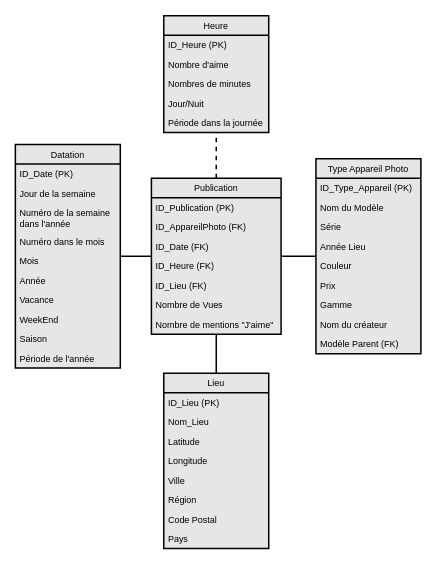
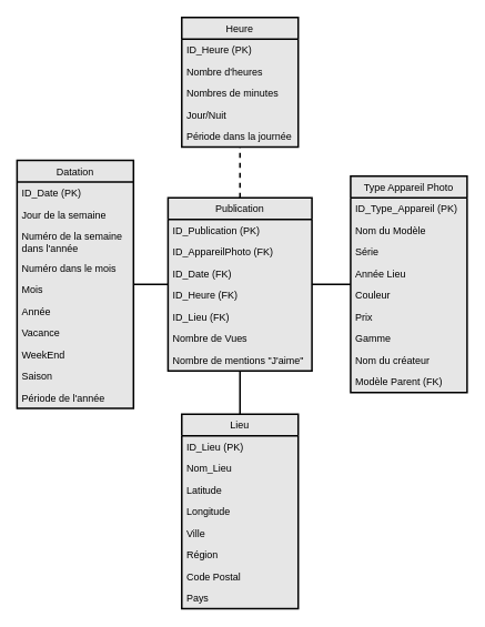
  <mxCell id="0" />
  <mxCell id="1" parent="0" />
  <mxCell id="2" style="edgeStyle=none;html=1;fontColor=#000000;strokeColor=#000000;endArrow=none;endFill=0;endSize=10;startSize=10;strokeWidth=2;" edge="1" parent="1" source="6" target="24"><mxGeometry relative="1" as="geometry" /></mxCell>
  <mxCell id="3" style="edgeStyle=none;html=1;strokeColor=#000000;strokeWidth=2;fontColor=#000000;endArrow=none;endFill=0;startSize=10;endSize=10;" edge="1" parent="1" source="6" target="41"><mxGeometry relative="1" as="geometry" /></mxCell>
  <mxCell id="4" style="edgeStyle=none;html=1;strokeColor=#000000;strokeWidth=2;fontColor=#000000;endArrow=none;endFill=0;startSize=10;endSize=10;dashed=1;" edge="1" parent="1" source="6" target="35"><mxGeometry relative="1" as="geometry" /></mxCell>
  <mxCell id="5" style="edgeStyle=none;html=1;strokeColor=#000000;strokeWidth=2;fontColor=#000000;endArrow=none;endFill=0;startSize=10;endSize=10;" edge="1" parent="1" source="6" target="14"><mxGeometry relative="1" as="geometry" /></mxCell>
  <mxCell id="6" value="Publication" style="swimlane;fontStyle=0;childLayout=stackLayout;horizontal=1;startSize=26;fillColor=#E6E6E6;horizontalStack=0;resizeParent=1;resizeParentMax=0;resizeLast=0;collapsible=1;marginBottom=0;strokeColor=#000000;fontColor=#000000;strokeWidth=2;swimlaneFillColor=#E6E6E6;" vertex="1" parent="1"><mxGeometry x="201.5" y="237" width="173" height="208" as="geometry" /></mxCell>
  <mxCell id="7" value="ID_Publication (PK)" style="text;strokeColor=none;fillColor=none;align=left;verticalAlign=top;spacingLeft=4;spacingRight=4;overflow=hidden;rotatable=0;points=[[0,0.5],[1,0.5]];portConstraint=eastwest;fontColor=#000000;" vertex="1" parent="6"><mxGeometry y="26" width="173" height="26" as="geometry" /></mxCell>
  <mxCell id="8" value="ID_AppareilPhoto (FK)" style="text;strokeColor=none;fillColor=none;align=left;verticalAlign=top;spacingLeft=4;spacingRight=4;overflow=hidden;rotatable=0;points=[[0,0.5],[1,0.5]];portConstraint=eastwest;fontColor=#000000;" vertex="1" parent="6"><mxGeometry y="52" width="173" height="26" as="geometry" /></mxCell>
  <mxCell id="9" value="ID_Date (FK)" style="text;strokeColor=none;fillColor=none;align=left;verticalAlign=top;spacingLeft=4;spacingRight=4;overflow=hidden;rotatable=0;points=[[0,0.5],[1,0.5]];portConstraint=eastwest;fontColor=#000000;" vertex="1" parent="6"><mxGeometry y="78" width="173" height="26" as="geometry" /></mxCell>
  <mxCell id="10" value="ID_Heure (FK)" style="text;strokeColor=none;fillColor=none;align=left;verticalAlign=top;spacingLeft=4;spacingRight=4;overflow=hidden;rotatable=0;points=[[0,0.5],[1,0.5]];portConstraint=eastwest;fontColor=#000000;" vertex="1" parent="6"><mxGeometry y="104" width="173" height="26" as="geometry" /></mxCell>
  <mxCell id="11" value="ID_Lieu (FK)" style="text;strokeColor=none;fillColor=none;align=left;verticalAlign=top;spacingLeft=4;spacingRight=4;overflow=hidden;rotatable=0;points=[[0,0.5],[1,0.5]];portConstraint=eastwest;fontColor=#000000;" vertex="1" parent="6"><mxGeometry y="130" width="173" height="26" as="geometry" /></mxCell>
  <mxCell id="12" value="Nombre de Vues" style="text;strokeColor=none;fillColor=none;align=left;verticalAlign=top;spacingLeft=4;spacingRight=4;overflow=hidden;rotatable=0;points=[[0,0.5],[1,0.5]];portConstraint=eastwest;fontColor=#000000;" vertex="1" parent="6"><mxGeometry y="156" width="173" height="26" as="geometry" /></mxCell>
  <mxCell id="13" value="Nombre de mentions &quot;J'aime&quot;" style="text;strokeColor=none;fillColor=none;align=left;verticalAlign=top;spacingLeft=4;spacingRight=4;overflow=hidden;rotatable=0;points=[[0,0.5],[1,0.5]];portConstraint=eastwest;fontColor=#000000;" vertex="1" parent="6"><mxGeometry y="182" width="173" height="26" as="geometry" /></mxCell>
  <mxCell id="14" value="Type Appareil Photo" style="swimlane;fontStyle=0;childLayout=stackLayout;horizontal=1;startSize=26;fillColor=#E6E6E6;horizontalStack=0;resizeParent=1;resizeParentMax=0;resizeLast=0;collapsible=1;marginBottom=0;strokeColor=#000000;fontColor=#000000;strokeWidth=2;swimlaneFillColor=#E6E6E6;" vertex="1" parent="1"><mxGeometry x="421" y="211" width="140" height="260" as="geometry" /></mxCell>
  <mxCell id="15" value="ID_Type_Appareil (PK)" style="text;strokeColor=none;fillColor=none;align=left;verticalAlign=top;spacingLeft=4;spacingRight=4;overflow=hidden;rotatable=0;points=[[0,0.5],[1,0.5]];portConstraint=eastwest;fontColor=#000000;" vertex="1" parent="14"><mxGeometry y="26" width="140" height="26" as="geometry" /></mxCell>
  <mxCell id="16" value="Nom du Modèle" style="text;strokeColor=none;fillColor=none;align=left;verticalAlign=top;spacingLeft=4;spacingRight=4;overflow=hidden;rotatable=0;points=[[0,0.5],[1,0.5]];portConstraint=eastwest;fontColor=#000000;" vertex="1" parent="14"><mxGeometry y="52" width="140" height="26" as="geometry" /></mxCell>
  <mxCell id="17" value="Série" style="text;strokeColor=none;fillColor=none;align=left;verticalAlign=top;spacingLeft=4;spacingRight=4;overflow=hidden;rotatable=0;points=[[0,0.5],[1,0.5]];portConstraint=eastwest;fontColor=#000000;" vertex="1" parent="14"><mxGeometry y="78" width="140" height="26" as="geometry" /></mxCell>
  <mxCell id="18" value="Année Lieu" style="text;strokeColor=none;fillColor=none;align=left;verticalAlign=top;spacingLeft=4;spacingRight=4;overflow=hidden;rotatable=0;points=[[0,0.5],[1,0.5]];portConstraint=eastwest;fontColor=#000000;" vertex="1" parent="14"><mxGeometry y="104" width="140" height="26" as="geometry" /></mxCell>
  <mxCell id="19" value="Couleur" style="text;strokeColor=none;fillColor=none;align=left;verticalAlign=top;spacingLeft=4;spacingRight=4;overflow=hidden;rotatable=0;points=[[0,0.5],[1,0.5]];portConstraint=eastwest;fontColor=#000000;" vertex="1" parent="14"><mxGeometry y="130" width="140" height="26" as="geometry" /></mxCell>
  <mxCell id="20" value="Prix" style="text;strokeColor=none;fillColor=none;align=left;verticalAlign=top;spacingLeft=4;spacingRight=4;overflow=hidden;rotatable=0;points=[[0,0.5],[1,0.5]];portConstraint=eastwest;fontColor=#000000;" vertex="1" parent="14"><mxGeometry y="156" width="140" height="26" as="geometry" /></mxCell>
  <mxCell id="21" value="Gamme" style="text;strokeColor=none;fillColor=none;align=left;verticalAlign=top;spacingLeft=4;spacingRight=4;overflow=hidden;rotatable=0;points=[[0,0.5],[1,0.5]];portConstraint=eastwest;fontColor=#000000;" vertex="1" parent="14"><mxGeometry y="182" width="140" height="26" as="geometry" /></mxCell>
  <mxCell id="22" value="Nom du créateur" style="text;strokeColor=none;fillColor=none;align=left;verticalAlign=top;spacingLeft=4;spacingRight=4;overflow=hidden;rotatable=0;points=[[0,0.5],[1,0.5]];portConstraint=eastwest;fontColor=#000000;" vertex="1" parent="14"><mxGeometry y="208" width="140" height="26" as="geometry" /></mxCell>
  <mxCell id="23" value="Modèle Parent (FK)" style="text;strokeColor=none;fillColor=none;align=left;verticalAlign=top;spacingLeft=4;spacingRight=4;overflow=hidden;rotatable=0;points=[[0,0.5],[1,0.5]];portConstraint=eastwest;fontColor=#000000;" vertex="1" parent="14"><mxGeometry y="234" width="140" height="26" as="geometry" /></mxCell>
  <mxCell id="24" value="Datation" style="swimlane;fontStyle=0;childLayout=stackLayout;horizontal=1;startSize=26;fillColor=#E6E6E6;horizontalStack=0;resizeParent=1;resizeParentMax=0;resizeLast=0;collapsible=1;marginBottom=0;strokeColor=#000000;fontColor=#000000;strokeWidth=2;swimlaneFillColor=#E6E6E6;" vertex="1" parent="1"><mxGeometry x="20" y="192" width="140" height="298" as="geometry" /></mxCell>
  <mxCell id="25" value="ID_Date (PK)" style="text;strokeColor=none;fillColor=none;align=left;verticalAlign=top;spacingLeft=4;spacingRight=4;overflow=hidden;rotatable=0;points=[[0,0.5],[1,0.5]];portConstraint=eastwest;fontColor=#000000;" vertex="1" parent="24"><mxGeometry y="26" width="140" height="26" as="geometry" /></mxCell>
  <mxCell id="26" value="Jour de la semaine" style="text;strokeColor=none;fillColor=none;align=left;verticalAlign=top;spacingLeft=4;spacingRight=4;overflow=hidden;rotatable=0;points=[[0,0.5],[1,0.5]];portConstraint=eastwest;fontColor=#000000;" vertex="1" parent="24"><mxGeometry y="52" width="140" height="26" as="geometry" /></mxCell>
  <mxCell id="27" value="Numéro de la semaine&#10;dans l'année" style="text;strokeColor=none;fillColor=none;align=left;verticalAlign=top;spacingLeft=4;spacingRight=4;overflow=hidden;rotatable=0;points=[[0,0.5],[1,0.5]];portConstraint=eastwest;fontColor=#000000;" vertex="1" parent="24"><mxGeometry y="78" width="140" height="38" as="geometry" /></mxCell>
  <mxCell id="28" value="Numéro dans le mois" style="text;strokeColor=none;fillColor=none;align=left;verticalAlign=top;spacingLeft=4;spacingRight=4;overflow=hidden;rotatable=0;points=[[0,0.5],[1,0.5]];portConstraint=eastwest;fontColor=#000000;" vertex="1" parent="24"><mxGeometry y="116" width="140" height="26" as="geometry" /></mxCell>
  <mxCell id="29" value="Mois" style="text;strokeColor=none;fillColor=none;align=left;verticalAlign=top;spacingLeft=4;spacingRight=4;overflow=hidden;rotatable=0;points=[[0,0.5],[1,0.5]];portConstraint=eastwest;fontColor=#000000;" vertex="1" parent="24"><mxGeometry y="142" width="140" height="26" as="geometry" /></mxCell>
  <mxCell id="30" value="Année" style="text;strokeColor=none;fillColor=none;align=left;verticalAlign=top;spacingLeft=4;spacingRight=4;overflow=hidden;rotatable=0;points=[[0,0.5],[1,0.5]];portConstraint=eastwest;fontColor=#000000;" vertex="1" parent="24"><mxGeometry y="168" width="140" height="26" as="geometry" /></mxCell>
  <mxCell id="31" value="Vacance" style="text;strokeColor=none;fillColor=none;align=left;verticalAlign=top;spacingLeft=4;spacingRight=4;overflow=hidden;rotatable=0;points=[[0,0.5],[1,0.5]];portConstraint=eastwest;fontColor=#000000;" vertex="1" parent="24"><mxGeometry y="194" width="140" height="26" as="geometry" /></mxCell>
  <mxCell id="32" value="WeekEnd" style="text;strokeColor=none;fillColor=none;align=left;verticalAlign=top;spacingLeft=4;spacingRight=4;overflow=hidden;rotatable=0;points=[[0,0.5],[1,0.5]];portConstraint=eastwest;fontColor=#000000;" vertex="1" parent="24"><mxGeometry y="220" width="140" height="26" as="geometry" /></mxCell>
  <mxCell id="33" value="Saison" style="text;strokeColor=none;fillColor=none;align=left;verticalAlign=top;spacingLeft=4;spacingRight=4;overflow=hidden;rotatable=0;points=[[0,0.5],[1,0.5]];portConstraint=eastwest;fontColor=#000000;" vertex="1" parent="24"><mxGeometry y="246" width="140" height="26" as="geometry" /></mxCell>
  <mxCell id="34" value="Période de l'année" style="text;strokeColor=none;fillColor=none;align=left;verticalAlign=top;spacingLeft=4;spacingRight=4;overflow=hidden;rotatable=0;points=[[0,0.5],[1,0.5]];portConstraint=eastwest;fontColor=#000000;" vertex="1" parent="24"><mxGeometry y="272" width="140" height="26" as="geometry" /></mxCell>
  <mxCell id="35" value="Heure" style="swimlane;fontStyle=0;childLayout=stackLayout;horizontal=1;startSize=26;fillColor=#E6E6E6;horizontalStack=0;resizeParent=1;resizeParentMax=0;resizeLast=0;collapsible=1;marginBottom=0;strokeColor=#000000;fontColor=#000000;strokeWidth=2;swimlaneFillColor=#E6E6E6;" vertex="1" parent="1"><mxGeometry x="218" y="20" width="140" height="156" as="geometry" /></mxCell>
  <mxCell id="36" value="ID_Heure (PK)" style="text;strokeColor=none;fillColor=none;align=left;verticalAlign=top;spacingLeft=4;spacingRight=4;overflow=hidden;rotatable=0;points=[[0,0.5],[1,0.5]];portConstraint=eastwest;fontColor=#000000;" vertex="1" parent="35"><mxGeometry y="26" width="140" height="26" as="geometry" /></mxCell>
- <mxCell id="37" value="Nombre d'aime" style="text;strokeColor=none;fillColor=none;align=left;verticalAlign=top;spacingLeft=4;spacingRight=4;overflow=hidden;rotatable=0;points=[[0,0.5],[1,0.5]];portConstraint=eastwest;fontColor=#000000;" vertex="1" parent="35"><mxGeometry y="52" width="140" height="26" as="geometry" /></mxCell>
+ <mxCell id="37" value="Nombre d'heures" style="text;strokeColor=none;fillColor=none;align=left;verticalAlign=top;spacingLeft=4;spacingRight=4;overflow=hidden;rotatable=0;points=[[0,0.5],[1,0.5]];portConstraint=eastwest;fontColor=#000000;" vertex="1" parent="35"><mxGeometry y="52" width="140" height="26" as="geometry" /></mxCell>
  <mxCell id="38" value="Nombres de minutes" style="text;strokeColor=none;fillColor=none;align=left;verticalAlign=top;spacingLeft=4;spacingRight=4;overflow=hidden;rotatable=0;points=[[0,0.5],[1,0.5]];portConstraint=eastwest;fontColor=#000000;" vertex="1" parent="35"><mxGeometry y="78" width="140" height="26" as="geometry" /></mxCell>
  <mxCell id="39" value="Jour/Nuit" style="text;strokeColor=none;fillColor=none;align=left;verticalAlign=top;spacingLeft=4;spacingRight=4;overflow=hidden;rotatable=0;points=[[0,0.5],[1,0.5]];portConstraint=eastwest;fontColor=#000000;" vertex="1" parent="35"><mxGeometry y="104" width="140" height="26" as="geometry" /></mxCell>
  <mxCell id="40" value="Période dans la journée" style="text;strokeColor=none;fillColor=none;align=left;verticalAlign=top;spacingLeft=4;spacingRight=4;overflow=hidden;rotatable=0;points=[[0,0.5],[1,0.5]];portConstraint=eastwest;fontColor=#000000;" vertex="1" parent="35"><mxGeometry y="130" width="140" height="26" as="geometry" /></mxCell>
  <mxCell id="41" value="Lieu" style="swimlane;fontStyle=0;childLayout=stackLayout;horizontal=1;startSize=26;fillColor=#E6E6E6;horizontalStack=0;resizeParent=1;resizeParentMax=0;resizeLast=0;collapsible=1;marginBottom=0;strokeColor=#000000;fontColor=#000000;strokeWidth=2;swimlaneFillColor=#E6E6E6;" vertex="1" parent="1"><mxGeometry x="218" y="497" width="140" height="234" as="geometry" /></mxCell>
  <mxCell id="42" value="ID_Lieu (PK)" style="text;strokeColor=none;fillColor=none;align=left;verticalAlign=top;spacingLeft=4;spacingRight=4;overflow=hidden;rotatable=0;points=[[0,0.5],[1,0.5]];portConstraint=eastwest;fontColor=#000000;" vertex="1" parent="41"><mxGeometry y="26" width="140" height="26" as="geometry" /></mxCell>
  <mxCell id="43" value="Nom_Lieu " style="text;strokeColor=none;fillColor=none;align=left;verticalAlign=top;spacingLeft=4;spacingRight=4;overflow=hidden;rotatable=0;points=[[0,0.5],[1,0.5]];portConstraint=eastwest;fontColor=#000000;" vertex="1" parent="41"><mxGeometry y="52" width="140" height="26" as="geometry" /></mxCell>
  <mxCell id="44" value="Latitude" style="text;strokeColor=none;fillColor=none;align=left;verticalAlign=top;spacingLeft=4;spacingRight=4;overflow=hidden;rotatable=0;points=[[0,0.5],[1,0.5]];portConstraint=eastwest;fontColor=#000000;" vertex="1" parent="41"><mxGeometry y="78" width="140" height="26" as="geometry" /></mxCell>
  <mxCell id="45" value="Longitude" style="text;strokeColor=none;fillColor=none;align=left;verticalAlign=top;spacingLeft=4;spacingRight=4;overflow=hidden;rotatable=0;points=[[0,0.5],[1,0.5]];portConstraint=eastwest;fontColor=#000000;" vertex="1" parent="41"><mxGeometry y="104" width="140" height="26" as="geometry" /></mxCell>
  <mxCell id="46" value="Ville" style="text;strokeColor=none;fillColor=none;align=left;verticalAlign=top;spacingLeft=4;spacingRight=4;overflow=hidden;rotatable=0;points=[[0,0.5],[1,0.5]];portConstraint=eastwest;fontColor=#000000;" vertex="1" parent="41"><mxGeometry y="130" width="140" height="26" as="geometry" /></mxCell>
  <mxCell id="47" value="Région" style="text;strokeColor=none;fillColor=none;align=left;verticalAlign=top;spacingLeft=4;spacingRight=4;overflow=hidden;rotatable=0;points=[[0,0.5],[1,0.5]];portConstraint=eastwest;fontColor=#000000;" vertex="1" parent="41"><mxGeometry y="156" width="140" height="26" as="geometry" /></mxCell>
  <mxCell id="48" value="Code Postal" style="text;strokeColor=none;fillColor=none;align=left;verticalAlign=top;spacingLeft=4;spacingRight=4;overflow=hidden;rotatable=0;points=[[0,0.5],[1,0.5]];portConstraint=eastwest;fontColor=#000000;" vertex="1" parent="41"><mxGeometry y="182" width="140" height="26" as="geometry" /></mxCell>
  <mxCell id="49" value="Pays" style="text;strokeColor=none;fillColor=none;align=left;verticalAlign=top;spacingLeft=4;spacingRight=4;overflow=hidden;rotatable=0;points=[[0,0.5],[1,0.5]];portConstraint=eastwest;fontColor=#000000;" vertex="1" parent="41"><mxGeometry y="208" width="140" height="26" as="geometry" /></mxCell>
